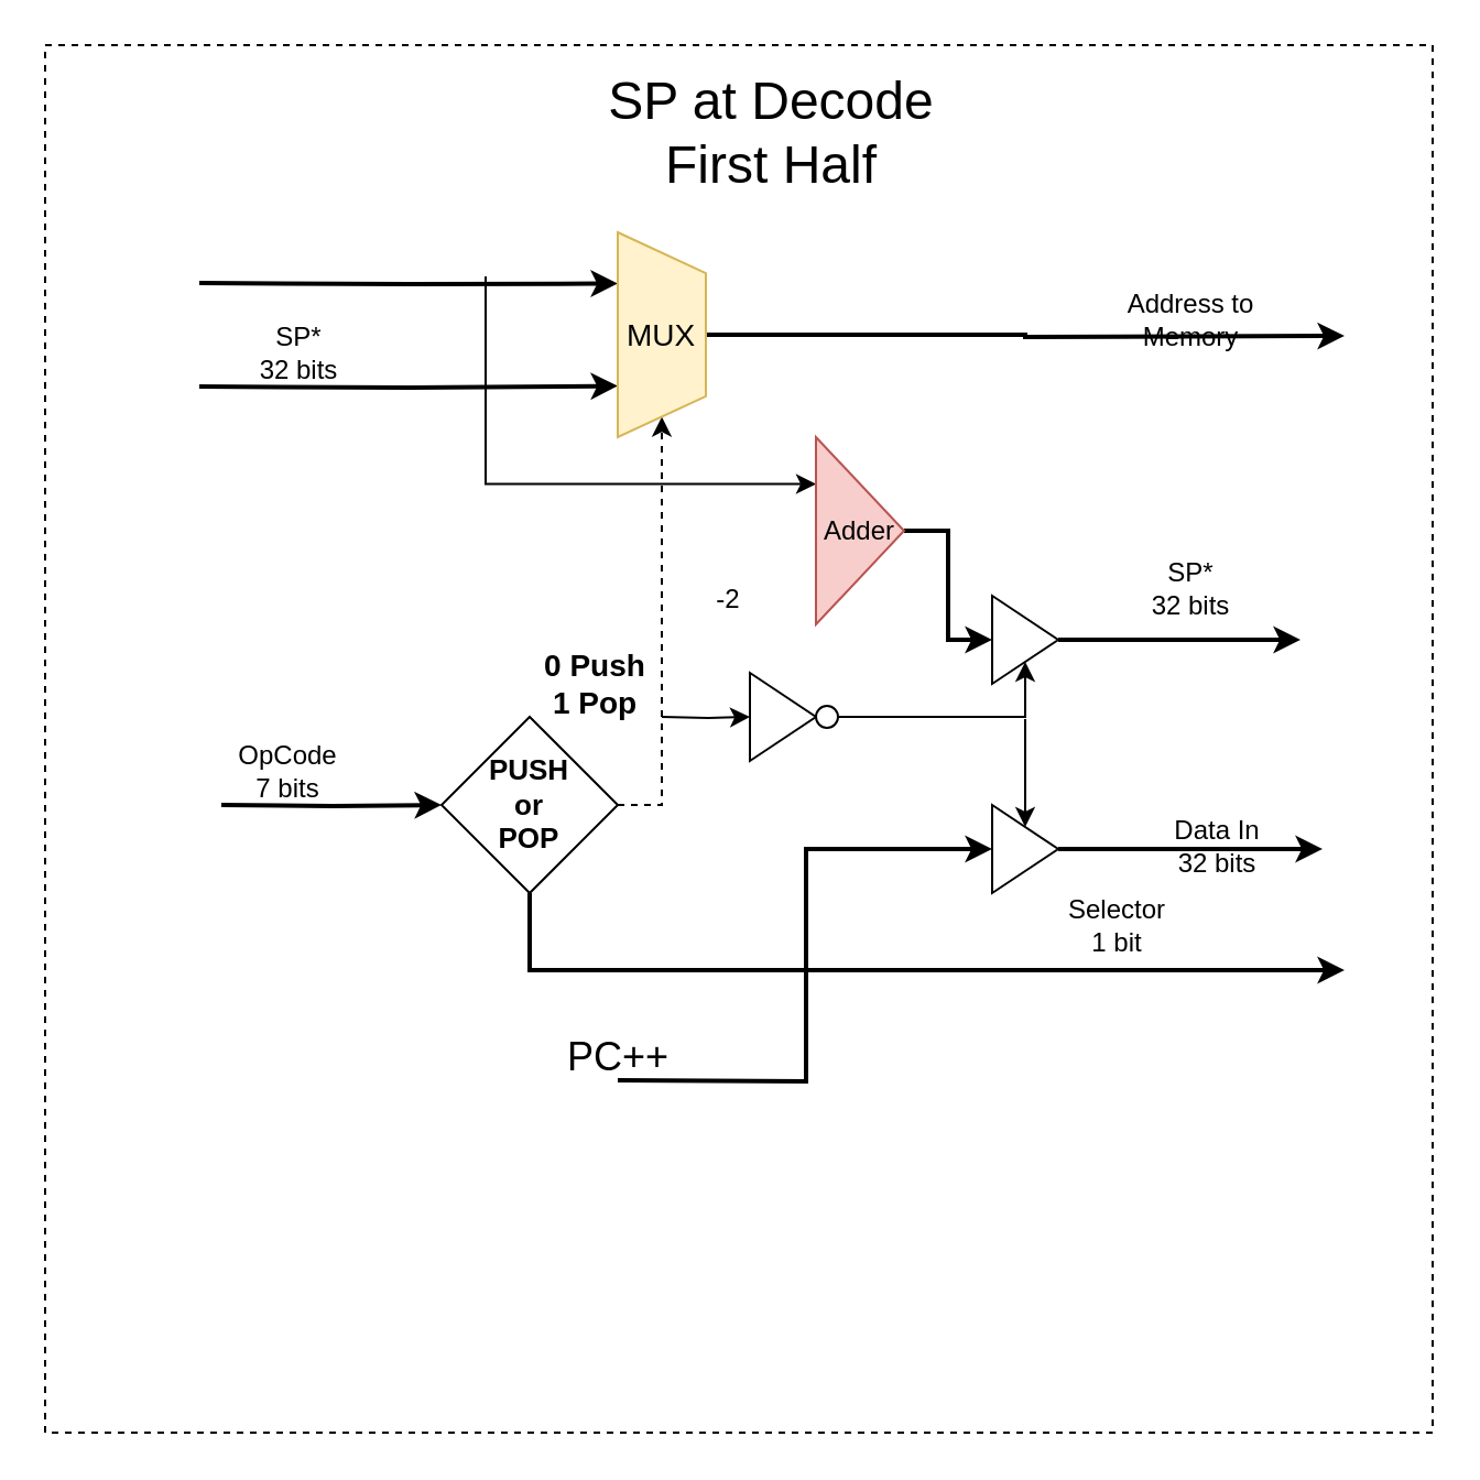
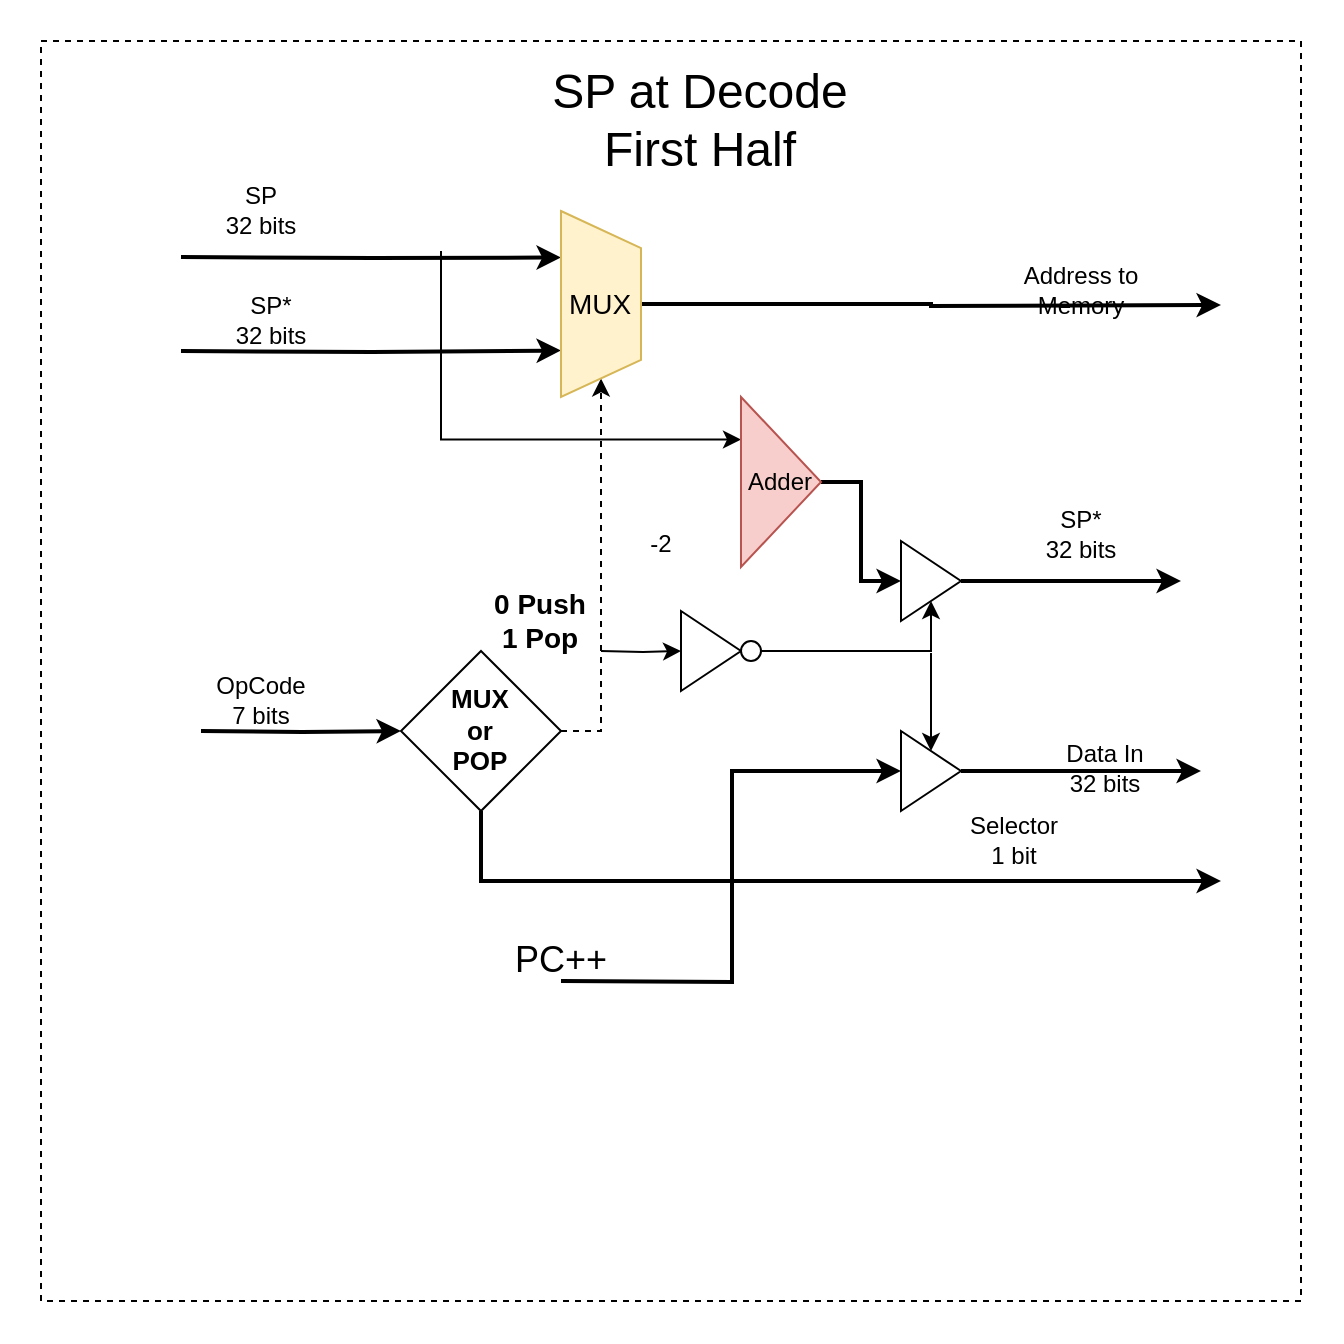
  <mxCell id="0" />
  <mxCell id="1" parent="0" />
  <mxCell id="2" value="" style="whiteSpace=wrap;html=1;aspect=fixed;dashed=1;" parent="1" vertex="1"><mxGeometry x="20" y="20" width="630" height="630" as="geometry" /></mxCell>
  <mxCell id="3" value="&lt;font style=&quot;font-size: 24px&quot;&gt;SP at Decode&lt;br&gt;First Half&lt;br&gt;&lt;/font&gt;" style="text;html=1;strokeColor=none;fillColor=none;align=center;verticalAlign=middle;whiteSpace=wrap;rounded=0;" parent="1" vertex="1"><mxGeometry x="220" y="50" width="260" height="20" as="geometry" /></mxCell>
  <mxCell id="4" style="edgeStyle=orthogonalEdgeStyle;rounded=0;orthogonalLoop=1;jettySize=auto;html=1;strokeWidth=2;" parent="1" target="7" edge="1"><mxGeometry relative="1" as="geometry"><mxPoint x="100" y="365" as="sourcePoint" /></mxGeometry></mxCell>
  <mxCell id="5" style="edgeStyle=orthogonalEdgeStyle;rounded=0;orthogonalLoop=1;jettySize=auto;html=1;exitX=1;exitY=0.5;exitDx=0;exitDy=0;entryX=1;entryY=0.5;entryDx=0;entryDy=0;strokeWidth=1;dashed=1;" parent="1" source="7" target="12" edge="1"><mxGeometry relative="1" as="geometry" /></mxCell>
  <mxCell id="6" style="edgeStyle=orthogonalEdgeStyle;rounded=0;orthogonalLoop=1;jettySize=auto;html=1;strokeWidth=2;" edge="1" parent="1" source="7"><mxGeometry relative="1" as="geometry"><mxPoint x="610" y="440" as="targetPoint" /><Array as="points"><mxPoint x="240" y="440" /></Array></mxGeometry></mxCell>
- <mxCell id="7" value="&lt;b style=&quot;font-size: 13px&quot;&gt;PUSH&lt;br&gt;or&lt;br&gt;POP&lt;/b&gt;" style="rhombus;whiteSpace=wrap;html=1;" parent="1" vertex="1"><mxGeometry x="200" y="325" width="80" height="80" as="geometry" /></mxCell>
+ <mxCell id="7" value="&lt;b style=&quot;font-size: 13px&quot;&gt;MUX&lt;br&gt;or&lt;br&gt;POP&lt;/b&gt;" style="rhombus;whiteSpace=wrap;html=1;" parent="1" vertex="1"><mxGeometry x="200" y="325" width="80" height="80" as="geometry" /></mxCell>
  <mxCell id="8" value="OpCode&lt;br&gt;7 bits" style="text;html=1;align=center;verticalAlign=middle;resizable=0;points=[];autosize=1;" parent="1" vertex="1"><mxGeometry x="100" y="335" width="60" height="30" as="geometry" /></mxCell>
  <mxCell id="9" style="edgeStyle=orthogonalEdgeStyle;rounded=0;orthogonalLoop=1;jettySize=auto;html=1;strokeWidth=2;entryX=0.25;entryY=1;entryDx=0;entryDy=0;" parent="1" target="12" edge="1"><mxGeometry relative="1" as="geometry"><mxPoint x="90" y="128" as="sourcePoint" /></mxGeometry></mxCell>
  <mxCell id="10" style="edgeStyle=orthogonalEdgeStyle;rounded=0;orthogonalLoop=1;jettySize=auto;html=1;strokeWidth=2;entryX=0.75;entryY=1;entryDx=0;entryDy=0;" parent="1" target="12" edge="1"><mxGeometry relative="1" as="geometry"><mxPoint x="90" y="175" as="sourcePoint" /></mxGeometry></mxCell>
  <mxCell id="11" style="edgeStyle=orthogonalEdgeStyle;rounded=0;orthogonalLoop=1;jettySize=auto;html=1;strokeWidth=2;" parent="1" source="12" edge="1"><mxGeometry relative="1" as="geometry"><mxPoint x="610" y="152" as="targetPoint" /></mxGeometry></mxCell>
  <mxCell id="12" value="&lt;font style=&quot;font-size: 14px&quot;&gt;MUX&lt;/font&gt;" style="shape=trapezoid;perimeter=trapezoidPerimeter;whiteSpace=wrap;html=1;direction=south;fillColor=#fff2cc;strokeColor=#d6b656;" parent="1" vertex="1"><mxGeometry x="280" y="105" width="40" height="93" as="geometry" /></mxCell>
+ <mxCell id="13" value="SP&lt;br&gt;32 bits" style="text;html=1;align=center;verticalAlign=middle;resizable=0;points=[];autosize=1;" parent="1" vertex="1"><mxGeometry x="105" y="90" width="50" height="30" as="geometry" /></mxCell>
  <mxCell id="14" value="SP*&lt;br&gt;32 bits" style="text;html=1;align=center;verticalAlign=middle;resizable=0;points=[];autosize=1;" parent="1" vertex="1"><mxGeometry x="110" y="145" width="50" height="30" as="geometry" /></mxCell>
  <mxCell id="15" value="Address to&lt;br&gt;Memory" style="text;html=1;align=center;verticalAlign=middle;resizable=0;points=[];autosize=1;" parent="1" vertex="1"><mxGeometry x="505" y="130" width="70" height="30" as="geometry" /></mxCell>
  <mxCell id="16" value="&lt;font style=&quot;font-size: 14px&quot;&gt;&lt;b&gt;0 Push&lt;br&gt;1 Pop&lt;/b&gt;&lt;/font&gt;" style="text;html=1;strokeColor=none;fillColor=none;align=center;verticalAlign=middle;whiteSpace=wrap;rounded=0;" parent="1" vertex="1"><mxGeometry x="240" y="300" width="60" height="20" as="geometry" /></mxCell>
  <mxCell id="17" style="edgeStyle=orthogonalEdgeStyle;rounded=0;orthogonalLoop=1;jettySize=auto;html=1;exitX=0;exitY=0.25;exitDx=0;exitDy=0;strokeWidth=1;entryX=0;entryY=0.25;entryDx=0;entryDy=0;" parent="1" target="19" edge="1"><mxGeometry relative="1" as="geometry"><mxPoint x="220" y="125" as="sourcePoint" /><Array as="points"><mxPoint x="220" y="219" /></Array></mxGeometry></mxCell>
  <mxCell id="18" style="edgeStyle=orthogonalEdgeStyle;rounded=0;orthogonalLoop=1;jettySize=auto;html=1;entryX=0;entryY=0.5;entryDx=0;entryDy=0;strokeWidth=2;" parent="1" source="19" target="23" edge="1"><mxGeometry relative="1" as="geometry" /></mxCell>
  <mxCell id="19" value="&lt;font style=&quot;font-size: 12px&quot;&gt;Adder&lt;/font&gt;" style="triangle;whiteSpace=wrap;html=1;align=center;fillColor=#f8cecc;strokeColor=#b85450;" parent="1" vertex="1"><mxGeometry x="370" y="198" width="40" height="85" as="geometry" /></mxCell>
  <mxCell id="20" value="-2" style="text;html=1;align=center;verticalAlign=middle;resizable=0;points=[];autosize=1;" parent="1" vertex="1"><mxGeometry x="315" y="262" width="30" height="20" as="geometry" /></mxCell>
  <mxCell id="21" value="SP*&lt;br&gt;32 bits" style="text;html=1;align=center;verticalAlign=middle;resizable=0;points=[];autosize=1;" parent="1" vertex="1"><mxGeometry x="515" y="252" width="50" height="30" as="geometry" /></mxCell>
  <mxCell id="22" style="edgeStyle=orthogonalEdgeStyle;rounded=0;orthogonalLoop=1;jettySize=auto;html=1;strokeWidth=2;" parent="1" source="23" edge="1"><mxGeometry relative="1" as="geometry"><mxPoint x="590" y="290" as="targetPoint" /></mxGeometry></mxCell>
  <mxCell id="23" value="" style="triangle;whiteSpace=wrap;html=1;" parent="1" vertex="1"><mxGeometry x="450" y="270" width="30" height="40" as="geometry" /></mxCell>
  <mxCell id="24" style="edgeStyle=orthogonalEdgeStyle;rounded=0;orthogonalLoop=1;jettySize=auto;html=1;strokeWidth=1;" parent="1" target="25" edge="1"><mxGeometry relative="1" as="geometry"><mxPoint x="300" y="325" as="sourcePoint" /></mxGeometry></mxCell>
  <mxCell id="25" value="" style="triangle;whiteSpace=wrap;html=1;" parent="1" vertex="1"><mxGeometry x="340" y="305" width="30" height="40" as="geometry" /></mxCell>
  <mxCell id="26" style="edgeStyle=orthogonalEdgeStyle;rounded=0;orthogonalLoop=1;jettySize=auto;html=1;exitX=1;exitY=0.5;exitDx=0;exitDy=0;entryX=0.5;entryY=1;entryDx=0;entryDy=0;strokeWidth=1;" parent="1" source="27" target="23" edge="1"><mxGeometry relative="1" as="geometry"><Array as="points"><mxPoint x="465" y="325" /></Array></mxGeometry></mxCell>
  <mxCell id="27" value="" style="ellipse;whiteSpace=wrap;html=1;aspect=fixed;" parent="1" vertex="1"><mxGeometry x="370" y="320" width="10" height="10" as="geometry" /></mxCell>
  <mxCell id="28" style="edgeStyle=orthogonalEdgeStyle;rounded=0;orthogonalLoop=1;jettySize=auto;html=1;entryX=0;entryY=0.5;entryDx=0;entryDy=0;strokeWidth=2;" edge="1" parent="1" target="30"><mxGeometry relative="1" as="geometry"><mxPoint x="280" y="490" as="sourcePoint" /></mxGeometry></mxCell>
  <mxCell id="29" style="edgeStyle=orthogonalEdgeStyle;rounded=0;orthogonalLoop=1;jettySize=auto;html=1;strokeWidth=2;" edge="1" parent="1" source="30"><mxGeometry relative="1" as="geometry"><mxPoint x="600" y="385" as="targetPoint" /></mxGeometry></mxCell>
  <mxCell id="30" value="" style="triangle;whiteSpace=wrap;html=1;" vertex="1" parent="1"><mxGeometry x="450" y="365" width="30" height="40" as="geometry" /></mxCell>
  <mxCell id="31" value="" style="endArrow=classic;html=1;entryX=0.5;entryY=0;entryDx=0;entryDy=0;" edge="1" parent="1" target="30"><mxGeometry width="50" height="50" relative="1" as="geometry"><mxPoint x="465" y="326" as="sourcePoint" /><mxPoint x="465" y="371" as="targetPoint" /></mxGeometry></mxCell>
  <mxCell id="32" value="&lt;font style=&quot;font-size: 18px&quot;&gt;PC++&lt;/font&gt;" style="text;html=1;align=center;verticalAlign=middle;resizable=0;points=[];autosize=1;" vertex="1" parent="1"><mxGeometry x="250" y="470" width="60" height="20" as="geometry" /></mxCell>
  <mxCell id="33" value="Data In&lt;br&gt;32 bits" style="text;html=1;align=center;verticalAlign=middle;resizable=0;points=[];autosize=1;" vertex="1" parent="1"><mxGeometry x="527" y="369" width="50" height="30" as="geometry" /></mxCell>
  <mxCell id="34" value="Selector&lt;br&gt;1 bit" style="text;html=1;strokeColor=none;fillColor=none;align=center;verticalAlign=middle;whiteSpace=wrap;rounded=0;" vertex="1" parent="1"><mxGeometry x="487" y="410" width="40" height="20" as="geometry" /></mxCell>
